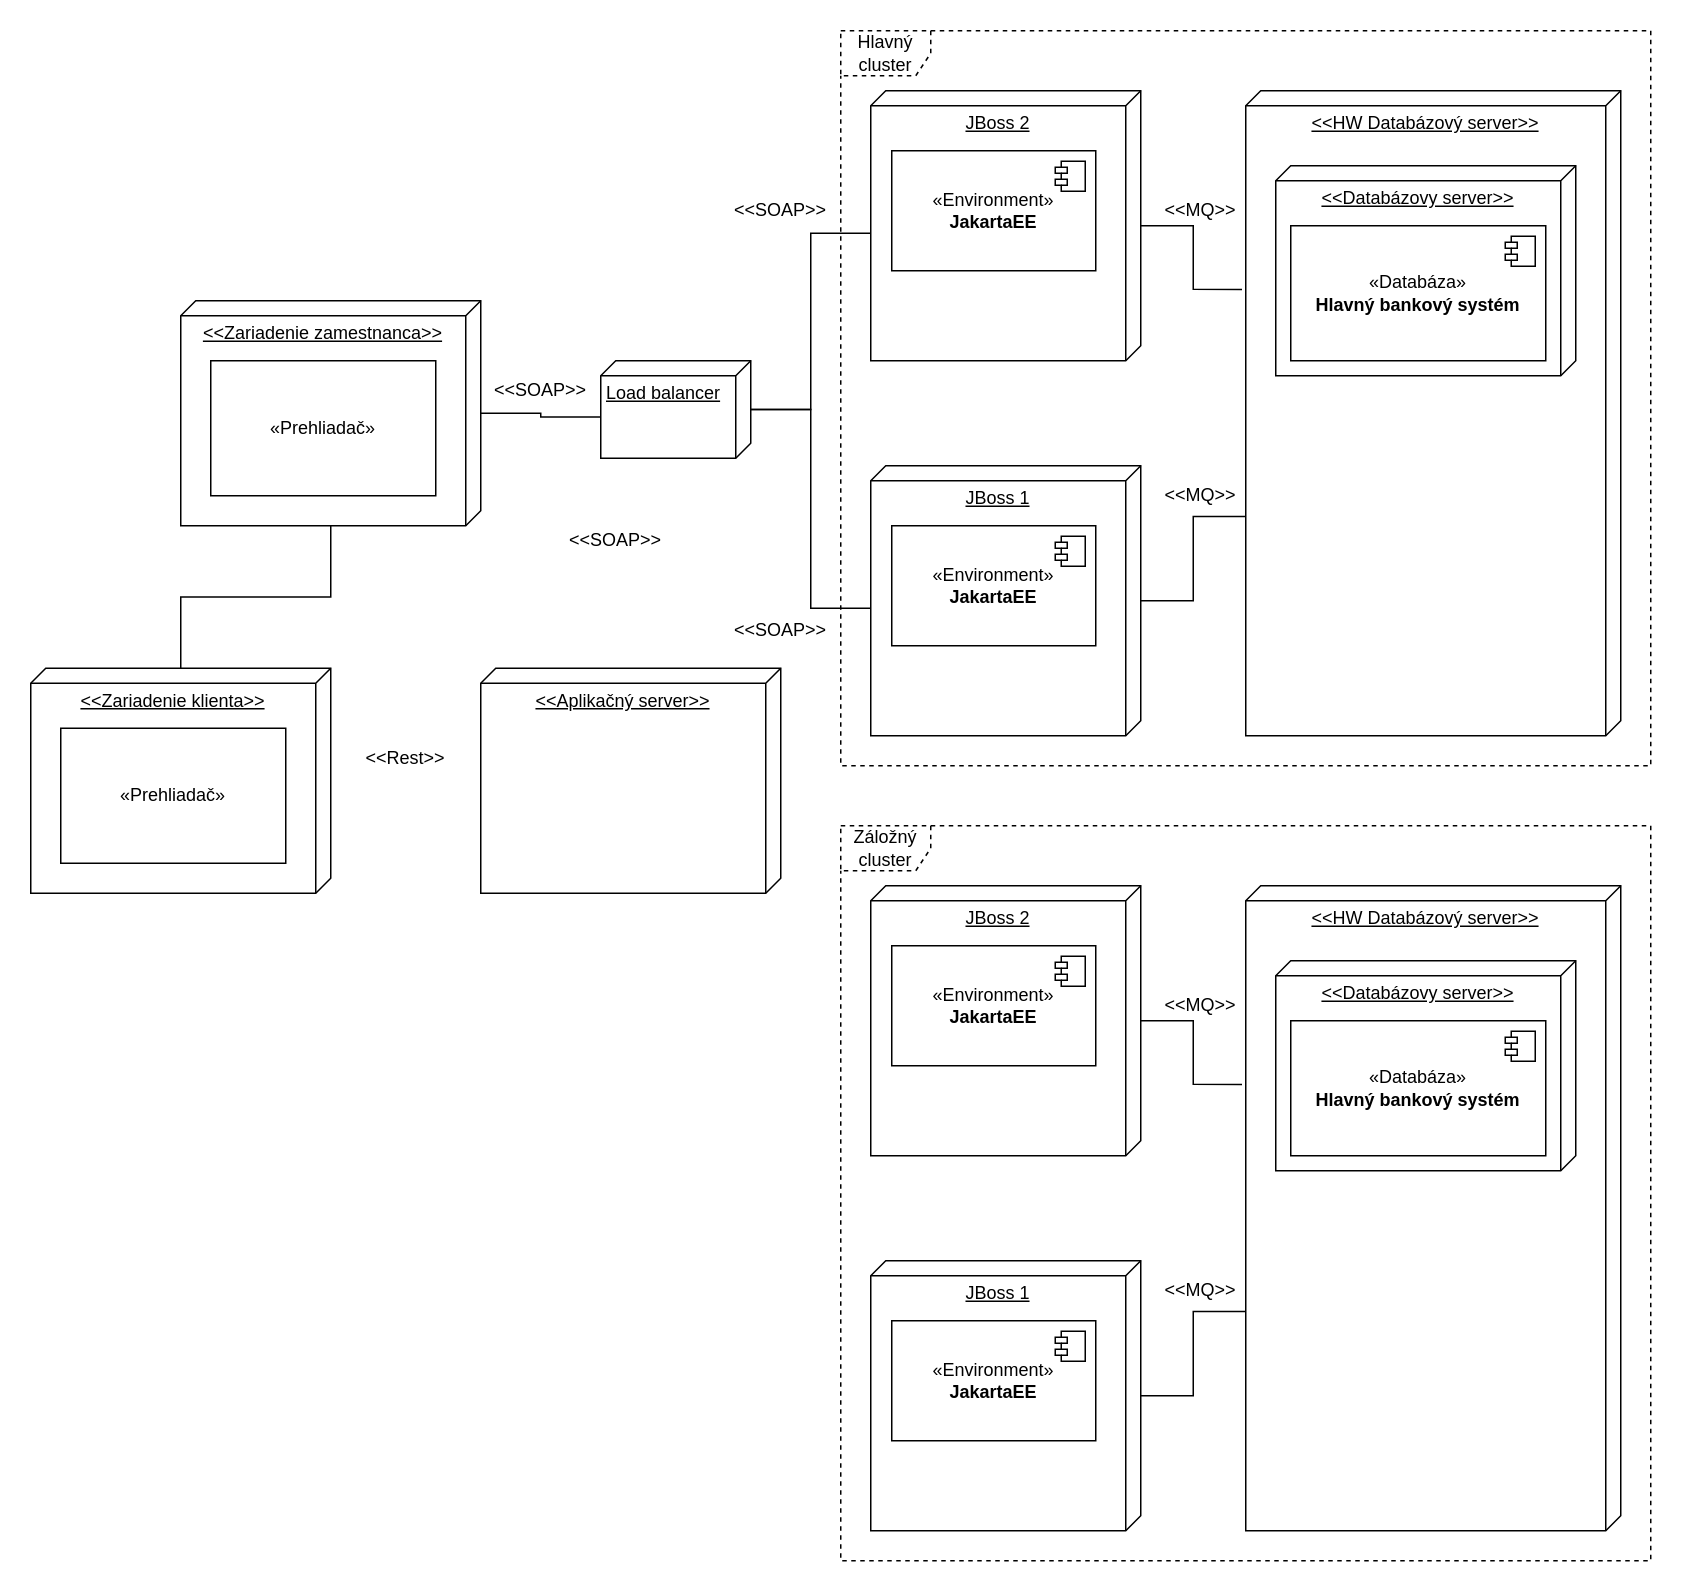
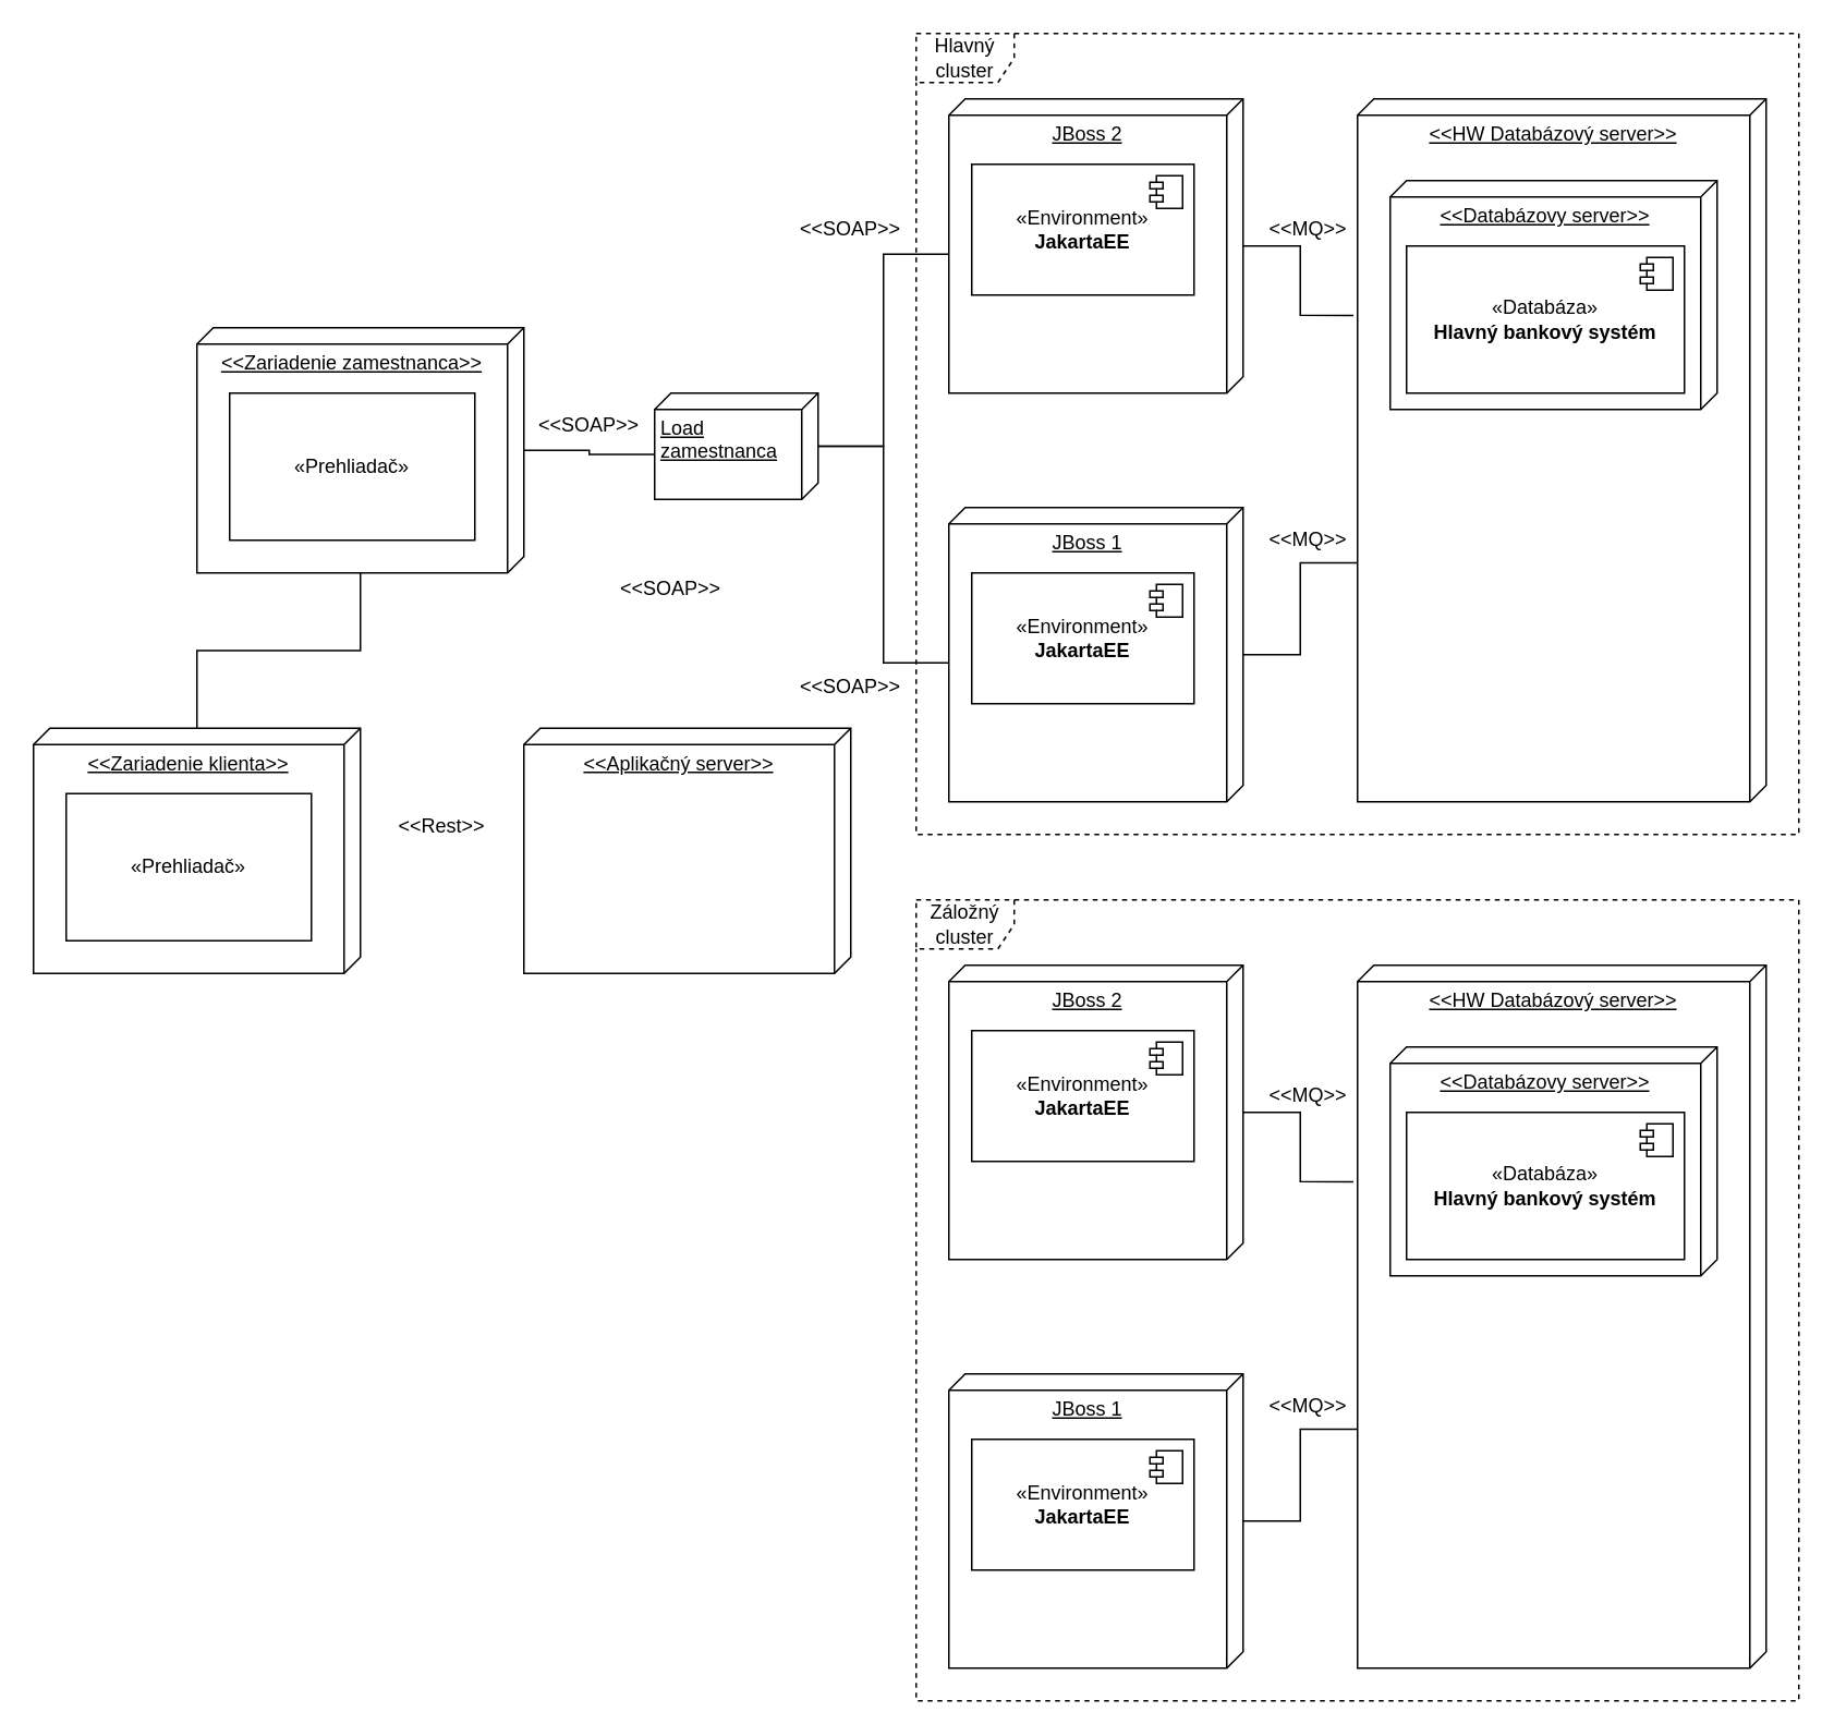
  <mxCell id="0" />
  <mxCell id="1" parent="0" />
  <mxCell id="2" style="edgeStyle=orthogonalEdgeStyle;rounded=0;orthogonalLoop=1;jettySize=auto;html=1;endArrow=none;endFill=0;entryX=0.66;entryY=0.991;entryDx=0;entryDy=0;entryPerimeter=0;" parent="1" source="3" target="5" edge="1"><mxGeometry relative="1" as="geometry" /></mxCell>
  <mxCell id="3" value="JBoss 1" style="verticalAlign=top;align=center;spacingTop=8;spacingLeft=2;spacingRight=12;shape=cube;size=10;direction=south;fontStyle=4;html=1;whiteSpace=wrap;" parent="1" vertex="1"><mxGeometry x="580" y="310" width="180" height="180" as="geometry" /></mxCell>
  <mxCell id="4" value="JBoss 2" style="verticalAlign=top;align=center;spacingTop=8;spacingLeft=2;spacingRight=12;shape=cube;size=10;direction=south;fontStyle=4;html=1;whiteSpace=wrap;" parent="1" vertex="1"><mxGeometry x="580" y="60" width="180" height="180" as="geometry" /></mxCell>
  <mxCell id="5" value="&amp;lt;&amp;lt;HW Databázový server&amp;gt;&amp;gt;" style="verticalAlign=top;align=center;spacingTop=8;spacingLeft=2;spacingRight=12;shape=cube;size=10;direction=south;fontStyle=4;html=1;whiteSpace=wrap;" parent="1" vertex="1"><mxGeometry x="830" y="60" width="250" height="430" as="geometry" /></mxCell>
  <mxCell id="6" value="&amp;lt;&amp;lt;Databázovy server&amp;gt;&amp;gt;" style="verticalAlign=top;align=center;spacingTop=8;spacingLeft=2;spacingRight=12;shape=cube;size=10;direction=south;fontStyle=4;html=1;whiteSpace=wrap;" parent="1" vertex="1"><mxGeometry x="850" y="110" width="200" height="140" as="geometry" /></mxCell>
  <mxCell id="7" value="«Databáza»&lt;br&gt;&lt;b&gt;Hlavný bankový systém&lt;/b&gt;" style="html=1;dropTarget=0;whiteSpace=wrap;" parent="1" vertex="1"><mxGeometry x="860" y="150" width="170" height="90" as="geometry" /></mxCell>
  <mxCell id="8" value="" style="shape=module;jettyWidth=8;jettyHeight=4;" parent="7" vertex="1"><mxGeometry x="1" width="20" height="20" relative="1" as="geometry"><mxPoint x="-27" y="7" as="offset" /></mxGeometry></mxCell>
  <mxCell id="9" style="edgeStyle=orthogonalEdgeStyle;rounded=0;orthogonalLoop=1;jettySize=auto;html=1;endArrow=none;endFill=0;" parent="1" source="10" target="12" edge="1"><mxGeometry relative="1" as="geometry" /></mxCell>
  <mxCell id="10" value="&amp;lt;&amp;lt;Zariadenie klienta&amp;gt;&amp;gt;" style="verticalAlign=top;align=center;spacingTop=8;spacingLeft=2;spacingRight=12;shape=cube;size=10;direction=south;fontStyle=4;html=1;whiteSpace=wrap;" parent="1" vertex="1"><mxGeometry x="20" y="445" width="200" height="150" as="geometry" /></mxCell>
  <mxCell id="11" value="«Prehliadač»" style="html=1;dropTarget=0;whiteSpace=wrap;" parent="1" vertex="1"><mxGeometry x="40" y="485" width="150" height="90" as="geometry" /></mxCell>
  <mxCell id="12" value="&amp;lt;&amp;lt;Zariadenie zamestnanca&amp;gt;&amp;gt;" style="verticalAlign=top;align=center;spacingTop=8;spacingLeft=2;spacingRight=12;shape=cube;size=10;direction=south;fontStyle=4;html=1;whiteSpace=wrap;" parent="1" vertex="1"><mxGeometry x="120" y="200" width="200" height="150" as="geometry" /></mxCell>
  <mxCell id="13" value="«Prehliadač»" style="html=1;dropTarget=0;whiteSpace=wrap;" parent="1" vertex="1"><mxGeometry x="140" y="240" width="150" height="90" as="geometry" /></mxCell>
  <mxCell id="14" style="edgeStyle=orthogonalEdgeStyle;rounded=0;orthogonalLoop=1;jettySize=auto;html=1;entryX=0.308;entryY=1.01;entryDx=0;entryDy=0;entryPerimeter=0;endArrow=none;endFill=0;" parent="1" source="4" target="5" edge="1"><mxGeometry relative="1" as="geometry" /></mxCell>
  <mxCell id="15" value="&amp;lt;&amp;lt;MQ&amp;gt;&amp;gt;" style="text;html=1;strokeColor=none;fillColor=none;align=center;verticalAlign=middle;whiteSpace=wrap;overflow=hidden;" parent="1" vertex="1"><mxGeometry x="760" y="130" width="80" height="20" as="geometry" /></mxCell>
  <mxCell id="16" value="&amp;lt;&amp;lt;MQ&amp;gt;&amp;gt;" style="text;html=1;strokeColor=none;fillColor=none;align=center;verticalAlign=middle;whiteSpace=wrap;overflow=hidden;" parent="1" vertex="1"><mxGeometry x="760" y="320" width="80" height="20" as="geometry" /></mxCell>
  <mxCell id="17" value="«Environment»&lt;br&gt;&lt;b&gt;JakartaEE&lt;/b&gt;" style="html=1;dropTarget=0;whiteSpace=wrap;" parent="1" vertex="1"><mxGeometry x="594" y="100" width="136" height="80" as="geometry" /></mxCell>
  <mxCell id="18" value="" style="shape=module;jettyWidth=8;jettyHeight=4;" parent="17" vertex="1"><mxGeometry x="1" width="20" height="20" relative="1" as="geometry"><mxPoint x="-27" y="7" as="offset" /></mxGeometry></mxCell>
  <mxCell id="19" value="«Environment»&lt;br&gt;&lt;b&gt;JakartaEE&lt;/b&gt;" style="html=1;dropTarget=0;whiteSpace=wrap;" parent="1" vertex="1"><mxGeometry x="594" y="350" width="136" height="80" as="geometry" /></mxCell>
  <mxCell id="20" value="" style="shape=module;jettyWidth=8;jettyHeight=4;" parent="19" vertex="1"><mxGeometry x="1" width="20" height="20" relative="1" as="geometry"><mxPoint x="-27" y="7" as="offset" /></mxGeometry></mxCell>
  <mxCell id="21" value="&amp;lt;&amp;lt;Aplikačný server&amp;gt;&amp;gt;" style="verticalAlign=top;align=center;spacingTop=8;spacingLeft=2;spacingRight=12;shape=cube;size=10;direction=south;fontStyle=4;html=1;whiteSpace=wrap;" parent="1" vertex="1"><mxGeometry x="320" y="445" width="200" height="150" as="geometry" /></mxCell>
- <mxCell id="22" value="Load balancer" style="verticalAlign=top;align=left;spacingTop=8;spacingLeft=2;spacingRight=12;shape=cube;size=10;direction=south;fontStyle=4;html=1;whiteSpace=wrap;" parent="1" vertex="1"><mxGeometry x="400" y="240" width="100" height="65" as="geometry" /></mxCell>
+ <mxCell id="22" value="Load zamestnanca" style="verticalAlign=top;align=left;spacingTop=8;spacingLeft=2;spacingRight=12;shape=cube;size=10;direction=south;fontStyle=4;html=1;whiteSpace=wrap;" parent="1" vertex="1"><mxGeometry x="400" y="240" width="100" height="65" as="geometry" /></mxCell>
  <mxCell id="23" style="edgeStyle=orthogonalEdgeStyle;rounded=0;orthogonalLoop=1;jettySize=auto;html=1;entryX=0;entryY=0;entryDx=95;entryDy=180;entryPerimeter=0;endArrow=none;endFill=0;" parent="1" source="22" target="4" edge="1"><mxGeometry relative="1" as="geometry" /></mxCell>
  <mxCell id="24" style="edgeStyle=orthogonalEdgeStyle;rounded=0;orthogonalLoop=1;jettySize=auto;html=1;entryX=0;entryY=0;entryDx=95;entryDy=180;entryPerimeter=0;endArrow=none;endFill=0;" parent="1" source="22" target="3" edge="1"><mxGeometry relative="1" as="geometry" /></mxCell>
  <mxCell id="25" style="edgeStyle=orthogonalEdgeStyle;rounded=0;orthogonalLoop=1;jettySize=auto;html=1;entryX=0;entryY=0;entryDx=37.5;entryDy=100;entryPerimeter=0;endArrow=none;endFill=0;" parent="1" source="12" target="22" edge="1"><mxGeometry relative="1" as="geometry" /></mxCell>
  <mxCell id="26" value="&amp;lt;&amp;lt;SOAP&amp;gt;&amp;gt;" style="text;html=1;strokeColor=none;fillColor=none;align=center;verticalAlign=middle;whiteSpace=wrap;overflow=hidden;" parent="1" vertex="1"><mxGeometry x="320" y="250" width="80" height="20" as="geometry" /></mxCell>
  <mxCell id="27" value="&amp;lt;&amp;lt;Rest&amp;gt;&amp;gt;" style="text;html=1;strokeColor=none;fillColor=none;align=center;verticalAlign=middle;whiteSpace=wrap;overflow=hidden;" parent="1" vertex="1"><mxGeometry x="230" y="495" width="80" height="20" as="geometry" /></mxCell>
  <mxCell id="28" value="&amp;lt;&amp;lt;SOAP&amp;gt;&amp;gt;" style="text;html=1;strokeColor=none;fillColor=none;align=center;verticalAlign=middle;whiteSpace=wrap;overflow=hidden;" parent="1" vertex="1"><mxGeometry x="370" y="350" width="80" height="20" as="geometry" /></mxCell>
  <mxCell id="29" value="&amp;lt;&amp;lt;SOAP&amp;gt;&amp;gt;" style="text;html=1;strokeColor=none;fillColor=none;align=center;verticalAlign=middle;whiteSpace=wrap;overflow=hidden;" parent="1" vertex="1"><mxGeometry x="480" y="410" width="80" height="20" as="geometry" /></mxCell>
  <mxCell id="30" value="&amp;lt;&amp;lt;SOAP&amp;gt;&amp;gt;" style="text;html=1;strokeColor=none;fillColor=none;align=center;verticalAlign=middle;whiteSpace=wrap;overflow=hidden;" parent="1" vertex="1"><mxGeometry x="480" y="130" width="80" height="20" as="geometry" /></mxCell>
  <mxCell id="31" value="Hlavný cluster" style="shape=umlFrame;whiteSpace=wrap;html=1;pointerEvents=0;dashed=1;" parent="1" vertex="1"><mxGeometry x="560" y="20" width="540" height="490" as="geometry" /></mxCell>
  <mxCell id="32" style="edgeStyle=orthogonalEdgeStyle;rounded=0;orthogonalLoop=1;jettySize=auto;html=1;endArrow=none;endFill=0;entryX=0.66;entryY=0.991;entryDx=0;entryDy=0;entryPerimeter=0;" parent="1" source="33" target="35" edge="1"><mxGeometry relative="1" as="geometry" /></mxCell>
  <mxCell id="33" value="JBoss 1" style="verticalAlign=top;align=center;spacingTop=8;spacingLeft=2;spacingRight=12;shape=cube;size=10;direction=south;fontStyle=4;html=1;whiteSpace=wrap;" parent="1" vertex="1"><mxGeometry x="580" y="840" width="180" height="180" as="geometry" /></mxCell>
  <mxCell id="34" value="JBoss 2" style="verticalAlign=top;align=center;spacingTop=8;spacingLeft=2;spacingRight=12;shape=cube;size=10;direction=south;fontStyle=4;html=1;whiteSpace=wrap;" parent="1" vertex="1"><mxGeometry x="580" y="590" width="180" height="180" as="geometry" /></mxCell>
  <mxCell id="35" value="&amp;lt;&amp;lt;HW Databázový server&amp;gt;&amp;gt;" style="verticalAlign=top;align=center;spacingTop=8;spacingLeft=2;spacingRight=12;shape=cube;size=10;direction=south;fontStyle=4;html=1;whiteSpace=wrap;" parent="1" vertex="1"><mxGeometry x="830" y="590" width="250" height="430" as="geometry" /></mxCell>
  <mxCell id="36" value="&amp;lt;&amp;lt;Databázovy server&amp;gt;&amp;gt;" style="verticalAlign=top;align=center;spacingTop=8;spacingLeft=2;spacingRight=12;shape=cube;size=10;direction=south;fontStyle=4;html=1;whiteSpace=wrap;" parent="1" vertex="1"><mxGeometry x="850" y="640" width="200" height="140" as="geometry" /></mxCell>
  <mxCell id="37" value="«Databáza»&lt;br&gt;&lt;b&gt;Hlavný bankový systém&lt;/b&gt;" style="html=1;dropTarget=0;whiteSpace=wrap;" parent="1" vertex="1"><mxGeometry x="860" y="680" width="170" height="90" as="geometry" /></mxCell>
  <mxCell id="38" value="" style="shape=module;jettyWidth=8;jettyHeight=4;" parent="37" vertex="1"><mxGeometry x="1" width="20" height="20" relative="1" as="geometry"><mxPoint x="-27" y="7" as="offset" /></mxGeometry></mxCell>
  <mxCell id="39" style="edgeStyle=orthogonalEdgeStyle;rounded=0;orthogonalLoop=1;jettySize=auto;html=1;entryX=0.308;entryY=1.01;entryDx=0;entryDy=0;entryPerimeter=0;endArrow=none;endFill=0;" parent="1" source="34" target="35" edge="1"><mxGeometry relative="1" as="geometry" /></mxCell>
  <mxCell id="40" value="&amp;lt;&amp;lt;MQ&amp;gt;&amp;gt;" style="text;html=1;strokeColor=none;fillColor=none;align=center;verticalAlign=middle;whiteSpace=wrap;overflow=hidden;" parent="1" vertex="1"><mxGeometry x="760" y="660" width="80" height="20" as="geometry" /></mxCell>
  <mxCell id="41" value="&amp;lt;&amp;lt;MQ&amp;gt;&amp;gt;" style="text;html=1;strokeColor=none;fillColor=none;align=center;verticalAlign=middle;whiteSpace=wrap;overflow=hidden;" parent="1" vertex="1"><mxGeometry x="760" y="850" width="80" height="20" as="geometry" /></mxCell>
  <mxCell id="42" value="«Environment»&lt;br&gt;&lt;b&gt;JakartaEE&lt;/b&gt;" style="html=1;dropTarget=0;whiteSpace=wrap;" parent="1" vertex="1"><mxGeometry x="594" y="630" width="136" height="80" as="geometry" /></mxCell>
  <mxCell id="43" value="" style="shape=module;jettyWidth=8;jettyHeight=4;" parent="42" vertex="1"><mxGeometry x="1" width="20" height="20" relative="1" as="geometry"><mxPoint x="-27" y="7" as="offset" /></mxGeometry></mxCell>
  <mxCell id="44" value="«Environment»&lt;br&gt;&lt;b&gt;JakartaEE&lt;/b&gt;" style="html=1;dropTarget=0;whiteSpace=wrap;" parent="1" vertex="1"><mxGeometry x="594" y="880" width="136" height="80" as="geometry" /></mxCell>
  <mxCell id="45" value="" style="shape=module;jettyWidth=8;jettyHeight=4;" parent="44" vertex="1"><mxGeometry x="1" width="20" height="20" relative="1" as="geometry"><mxPoint x="-27" y="7" as="offset" /></mxGeometry></mxCell>
  <mxCell id="46" value="Záložný cluster" style="shape=umlFrame;whiteSpace=wrap;html=1;pointerEvents=0;dashed=1;gradientColor=none;" parent="1" vertex="1"><mxGeometry x="560" y="550" width="540" height="490" as="geometry" /></mxCell>
